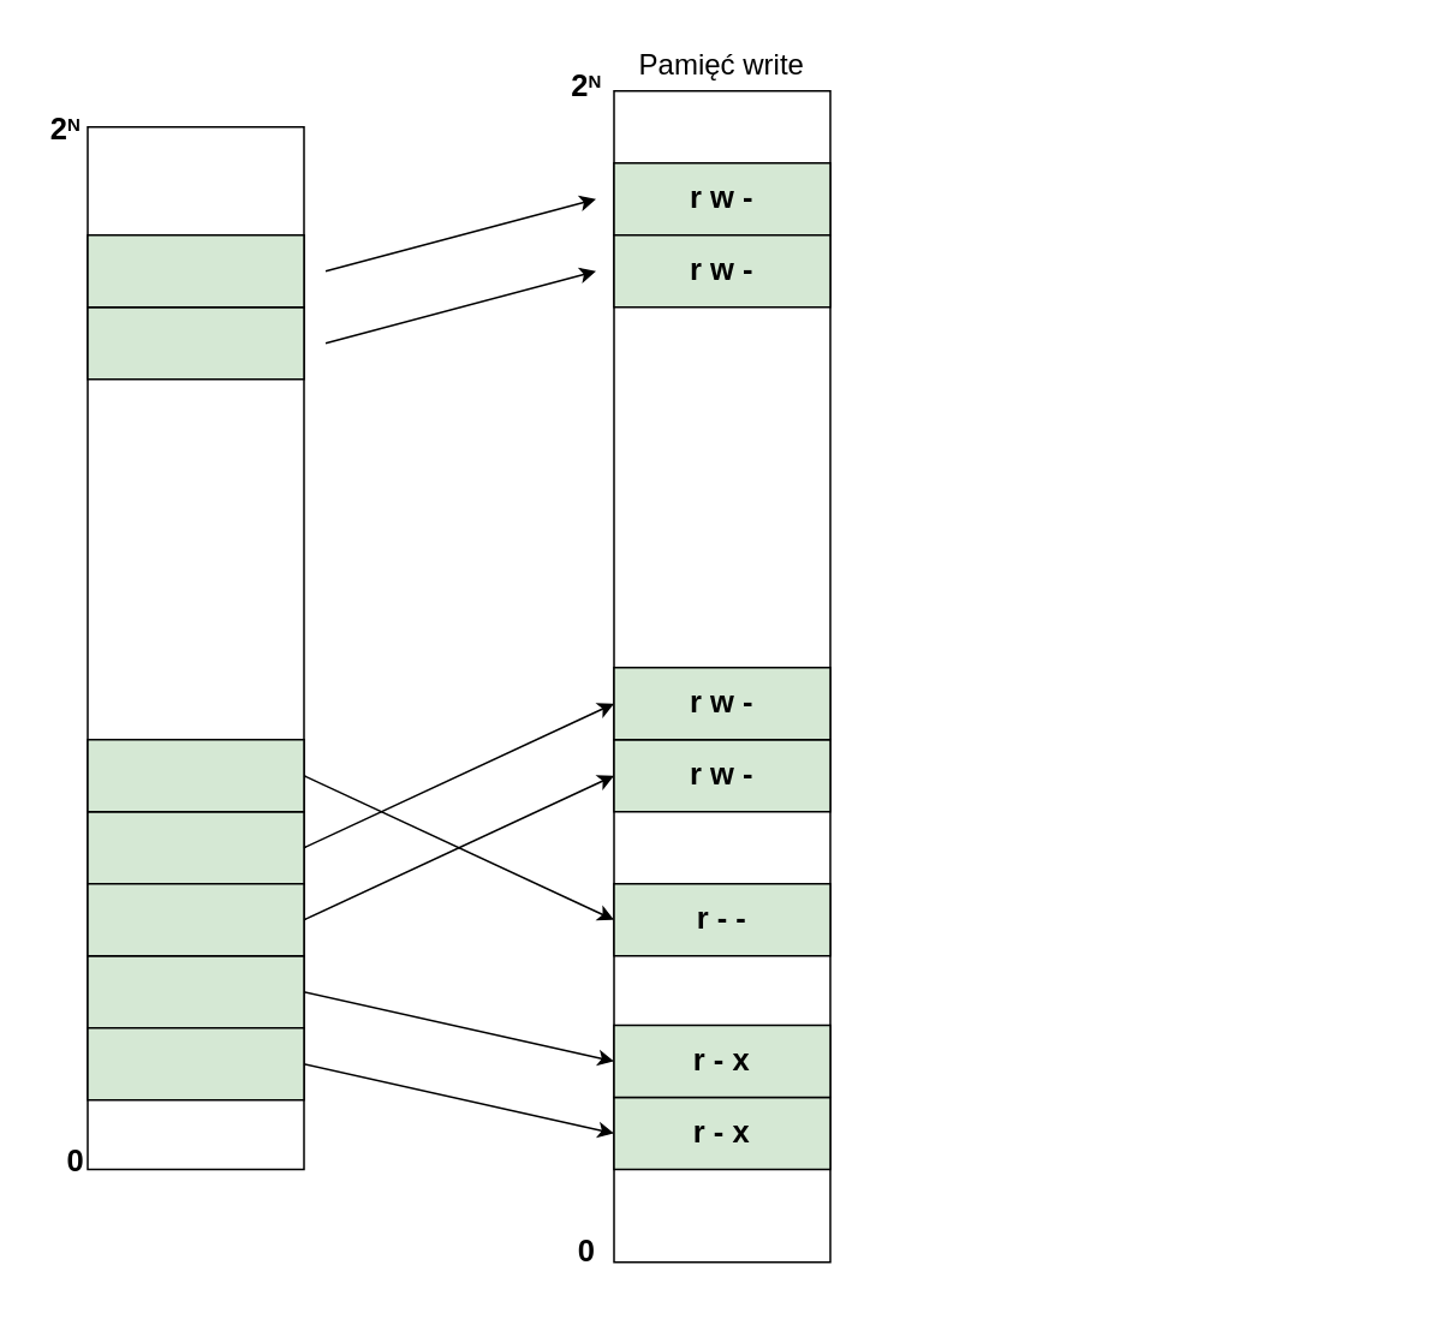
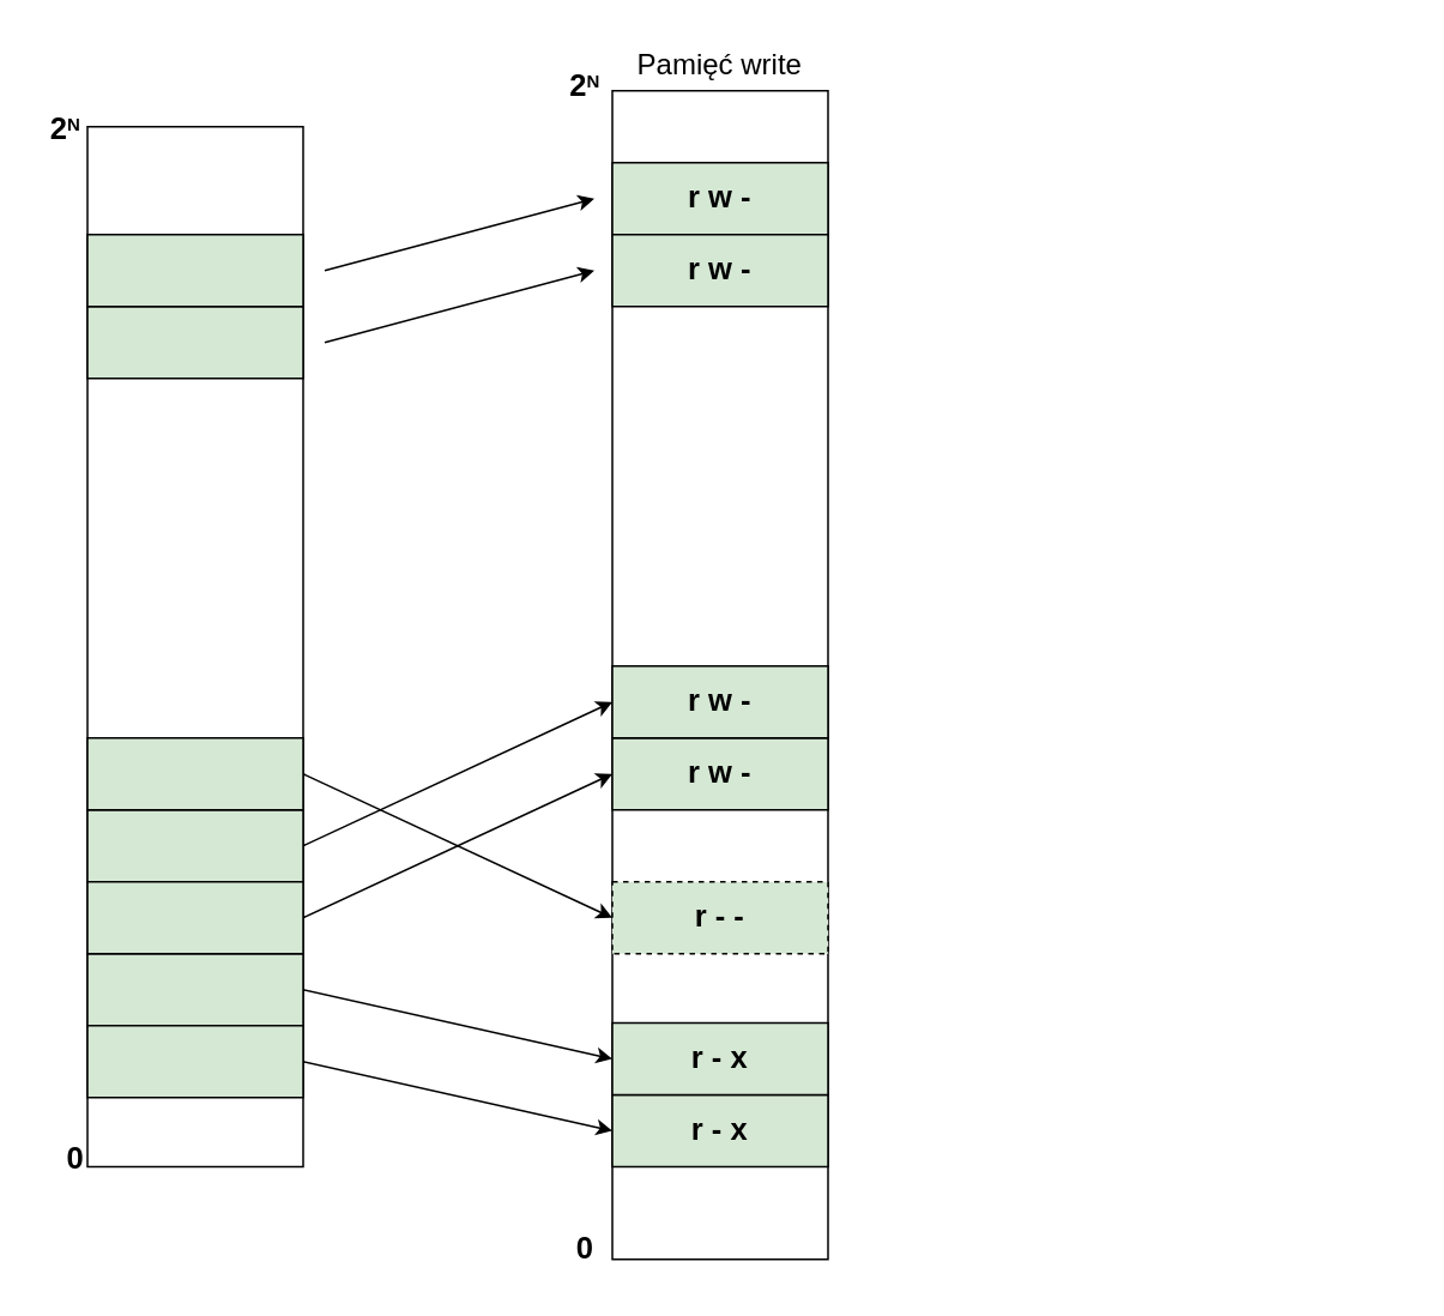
  <mxCell id="0" />
  <mxCell id="1" parent="0" />
  <mxCell id="2" value="" style="rounded=0;whiteSpace=wrap;html=1;strokeWidth=1;fillColor=none;" parent="1" vertex="1"><mxGeometry x="48" y="70" width="120" height="578.5" as="geometry" /></mxCell>
  <mxCell id="3" value="" style="rounded=0;whiteSpace=wrap;html=1;strokeWidth=1;" parent="1" vertex="1"><mxGeometry x="340" y="50" width="120" height="650" as="geometry" /></mxCell>
  <mxCell id="4" value="&lt;font style=&quot;font-size: 16px;&quot;&gt;Pamięć write&lt;/font&gt;" style="text;html=1;align=center;verticalAlign=middle;whiteSpace=wrap;rounded=0;" parent="1" vertex="1"><mxGeometry x="340" y="20" width="120" height="30" as="geometry" /></mxCell>
  <mxCell id="5" value="" style="endArrow=none;html=1;rounded=0;strokeColor=none;" parent="1" edge="1"><mxGeometry width="50" height="50" relative="1" as="geometry"><mxPoint x="20.43" y="650" as="sourcePoint" /><mxPoint x="20" y="50" as="targetPoint" /></mxGeometry></mxCell>
  <mxCell id="6" value="&lt;font style=&quot;font-size: 17px;&quot;&gt;&lt;b&gt;0&lt;/b&gt;&lt;b&gt;&lt;br&gt;&lt;/b&gt;&lt;/font&gt;" style="text;html=1;align=center;verticalAlign=middle;whiteSpace=wrap;rounded=0;" parent="1" vertex="1"><mxGeometry x="295" y="680" width="60" height="30" as="geometry" /></mxCell>
  <mxCell id="7" value="&lt;font style=&quot;font-size: 17px;&quot;&gt;&lt;b style=&quot;font-size: 17px;&quot;&gt;2&lt;/b&gt;&lt;/font&gt;&lt;font size=&quot;1&quot;&gt;&lt;b&gt;&lt;sup style=&quot;font-size: 10px;&quot;&gt;N&lt;/sup&gt;&lt;/b&gt;&lt;/font&gt;" style="text;html=1;align=center;verticalAlign=middle;whiteSpace=wrap;rounded=0;fontSize=17;" parent="1" vertex="1"><mxGeometry x="295" y="33" width="60" height="30" as="geometry" /></mxCell>
  <mxCell id="8" value="" style="endArrow=none;html=1;rounded=0;strokeColor=none;" parent="1" edge="1"><mxGeometry width="50" height="50" relative="1" as="geometry"><mxPoint x="780.43" y="658.5" as="sourcePoint" /><mxPoint x="780" y="58.5" as="targetPoint" /></mxGeometry></mxCell>
  <mxCell id="9" value="&lt;font style=&quot;font-size: 17px;&quot;&gt;&lt;b style=&quot;font-size: 17px;&quot;&gt;2&lt;/b&gt;&lt;/font&gt;&lt;font size=&quot;1&quot;&gt;&lt;b&gt;&lt;sup style=&quot;font-size: 10px;&quot;&gt;N&lt;/sup&gt;&lt;/b&gt;&lt;/font&gt;" style="text;html=1;align=center;verticalAlign=middle;whiteSpace=wrap;rounded=0;fontSize=17;" parent="1" vertex="1"><mxGeometry x="21" y="57" width="30" height="30" as="geometry" /></mxCell>
  <mxCell id="10" value="&lt;font style=&quot;font-size: 17px;&quot;&gt;&lt;b&gt;0&lt;/b&gt;&lt;b&gt;&lt;br&gt;&lt;/b&gt;&lt;/font&gt;" style="text;html=1;align=center;verticalAlign=middle;whiteSpace=wrap;rounded=0;" parent="1" vertex="1"><mxGeometry x="35" y="630" width="13" height="30" as="geometry" /></mxCell>
  <mxCell id="11" value="" style="rounded=0;whiteSpace=wrap;html=1;fillColor=#D5E8D4;strokeWidth=1;" parent="1" vertex="1"><mxGeometry x="48" y="170" width="120" height="40" as="geometry" /></mxCell>
  <mxCell id="12" value="" style="rounded=0;whiteSpace=wrap;html=1;fillColor=#D5E8D4;strokeWidth=1;" parent="1" vertex="1"><mxGeometry x="48" y="450" width="120" height="40" as="geometry" /></mxCell>
  <mxCell id="13" value="" style="rounded=0;whiteSpace=wrap;html=1;fillColor=#D5E8D4;strokeWidth=1;" parent="1" vertex="1"><mxGeometry x="48" y="530" width="120" height="40" as="geometry" /></mxCell>
  <mxCell id="14" value="" style="rounded=0;whiteSpace=wrap;html=1;fillColor=#D5E8D4;strokeWidth=1;" parent="1" vertex="1"><mxGeometry x="48" y="570" width="120" height="40" as="geometry" /></mxCell>
  <mxCell id="15" value="&lt;span style=&quot;font-size: 17px;&quot;&gt;&lt;b&gt;r w -&lt;/b&gt;&lt;/span&gt;" style="rounded=0;whiteSpace=wrap;html=1;fillColor=#D5E8D4;strokeWidth=1;" parent="1" vertex="1"><mxGeometry x="340" y="90" width="120" height="40" as="geometry" /></mxCell>
  <mxCell id="16" value="&lt;font style=&quot;font-size: 17px;&quot;&gt;&lt;b&gt;r - x&lt;/b&gt;&lt;/font&gt;" style="rounded=0;whiteSpace=wrap;html=1;fillColor=#D5E8D4;strokeWidth=1;" parent="1" vertex="1"><mxGeometry x="340" y="608.5" width="120" height="40" as="geometry" /></mxCell>
- <mxCell id="17" value="&lt;span style=&quot;font-size: 17px;&quot;&gt;&lt;b&gt;r - -&lt;/b&gt;&lt;/span&gt;" style="rounded=0;whiteSpace=wrap;html=1;fillColor=#D5E8D4;strokeWidth=1;" parent="1" vertex="1"><mxGeometry x="340" y="490" width="120" height="40" as="geometry" /></mxCell>
+ <mxCell id="17" value="&lt;span style=&quot;font-size: 17px;&quot;&gt;&lt;b&gt;r - -&lt;/b&gt;&lt;/span&gt;" style="rounded=0;whiteSpace=wrap;html=1;fillColor=#D5E8D4;strokeWidth=1;dashed=1;" parent="1" vertex="1"><mxGeometry x="340" y="490" width="120" height="40" as="geometry" /></mxCell>
  <mxCell id="18" value="&lt;span style=&quot;font-size: 17px;&quot;&gt;&lt;b&gt;r w -&lt;/b&gt;&lt;/span&gt;" style="rounded=0;whiteSpace=wrap;html=1;fillColor=#D5E8D4;strokeWidth=1;" parent="1" vertex="1"><mxGeometry x="340" y="410" width="120" height="40" as="geometry" /></mxCell>
  <mxCell id="19" value="" style="endArrow=classic;html=1;rounded=0;exitX=1;exitY=0.5;exitDx=0;exitDy=0;entryX=0;entryY=0.5;entryDx=0;entryDy=0;" parent="1" edge="1" target="28" source="13"><mxGeometry width="50" height="50" relative="1" as="geometry"><mxPoint x="180" y="550" as="sourcePoint" /><mxPoint x="330" y="550" as="targetPoint" /></mxGeometry></mxCell>
  <mxCell id="20" value="" style="endArrow=classic;html=1;rounded=0;exitX=1;exitY=0.5;exitDx=0;exitDy=0;entryX=0;entryY=0.5;entryDx=0;entryDy=0;" parent="1" edge="1" target="27" source="12"><mxGeometry width="50" height="50" relative="1" as="geometry"><mxPoint x="180" y="469.66" as="sourcePoint" /><mxPoint x="330" y="430" as="targetPoint" /></mxGeometry></mxCell>
  <mxCell id="21" value="" style="endArrow=classic;html=1;rounded=0;exitX=1;exitY=0.5;exitDx=0;exitDy=0;entryX=0;entryY=0.5;entryDx=0;entryDy=0;" parent="1" edge="1" target="17" source="23"><mxGeometry width="50" height="50" relative="1" as="geometry"><mxPoint x="180" y="430" as="sourcePoint" /><mxPoint x="330" y="350" as="targetPoint" /></mxGeometry></mxCell>
  <mxCell id="22" value="" style="endArrow=classic;html=1;rounded=0;" parent="1" edge="1"><mxGeometry width="50" height="50" relative="1" as="geometry"><mxPoint x="180" y="190" as="sourcePoint" /><mxPoint x="330" y="150" as="targetPoint" /></mxGeometry></mxCell>
  <mxCell id="23" value="" style="rounded=0;whiteSpace=wrap;html=1;fillColor=#D5E8D4;strokeWidth=1;" parent="1" vertex="1"><mxGeometry x="48" y="410" width="120" height="40" as="geometry" /></mxCell>
  <mxCell id="24" value="" style="rounded=0;whiteSpace=wrap;html=1;fillColor=#D5E8D4;strokeWidth=1;" parent="1" vertex="1"><mxGeometry x="48" y="490" width="120" height="40" as="geometry" /></mxCell>
  <mxCell id="25" value="" style="rounded=0;whiteSpace=wrap;html=1;fillColor=#D5E8D4;strokeWidth=1;" parent="1" vertex="1"><mxGeometry x="48" y="130" width="120" height="40" as="geometry" /></mxCell>
  <mxCell id="26" value="&lt;span style=&quot;font-size: 17px;&quot;&gt;&lt;b&gt;r w -&lt;/b&gt;&lt;/span&gt;" style="rounded=0;whiteSpace=wrap;html=1;fillColor=#D5E8D4;strokeWidth=1;" parent="1" vertex="1"><mxGeometry x="340" y="130" width="120" height="40" as="geometry" /></mxCell>
  <mxCell id="27" value="&lt;span style=&quot;font-size: 17px;&quot;&gt;&lt;b&gt;r w -&lt;/b&gt;&lt;/span&gt;" style="rounded=0;whiteSpace=wrap;html=1;fillColor=#D5E8D4;strokeWidth=1;" parent="1" vertex="1"><mxGeometry x="340" y="370" width="120" height="40" as="geometry" /></mxCell>
  <mxCell id="28" value="&lt;font style=&quot;font-size: 17px;&quot;&gt;&lt;b&gt;r - x&lt;/b&gt;&lt;/font&gt;" style="rounded=0;whiteSpace=wrap;html=1;fillColor=#D5E8D4;strokeWidth=1;" parent="1" vertex="1"><mxGeometry x="340" y="568.5" width="120" height="40" as="geometry" /></mxCell>
  <mxCell id="29" value="" style="endArrow=classic;html=1;rounded=0;exitX=1;exitY=0.5;exitDx=0;exitDy=0;entryX=0;entryY=0.5;entryDx=0;entryDy=0;" edge="1" parent="1" source="14" target="16"><mxGeometry width="50" height="50" relative="1" as="geometry"><mxPoint x="180" y="589.71" as="sourcePoint" /><mxPoint x="330" y="589.71" as="targetPoint" /></mxGeometry></mxCell>
  <mxCell id="30" value="" style="endArrow=classic;html=1;rounded=0;entryX=0;entryY=0.5;entryDx=0;entryDy=0;exitX=1;exitY=0.5;exitDx=0;exitDy=0;" edge="1" parent="1" source="24" target="18"><mxGeometry width="50" height="50" relative="1" as="geometry"><mxPoint x="180" y="509.66" as="sourcePoint" /><mxPoint x="330" y="470" as="targetPoint" /></mxGeometry></mxCell>
  <mxCell id="31" value="" style="endArrow=classic;html=1;rounded=0;" edge="1" parent="1"><mxGeometry width="50" height="50" relative="1" as="geometry"><mxPoint x="180" y="150" as="sourcePoint" /><mxPoint x="330" y="110" as="targetPoint" /></mxGeometry></mxCell>
